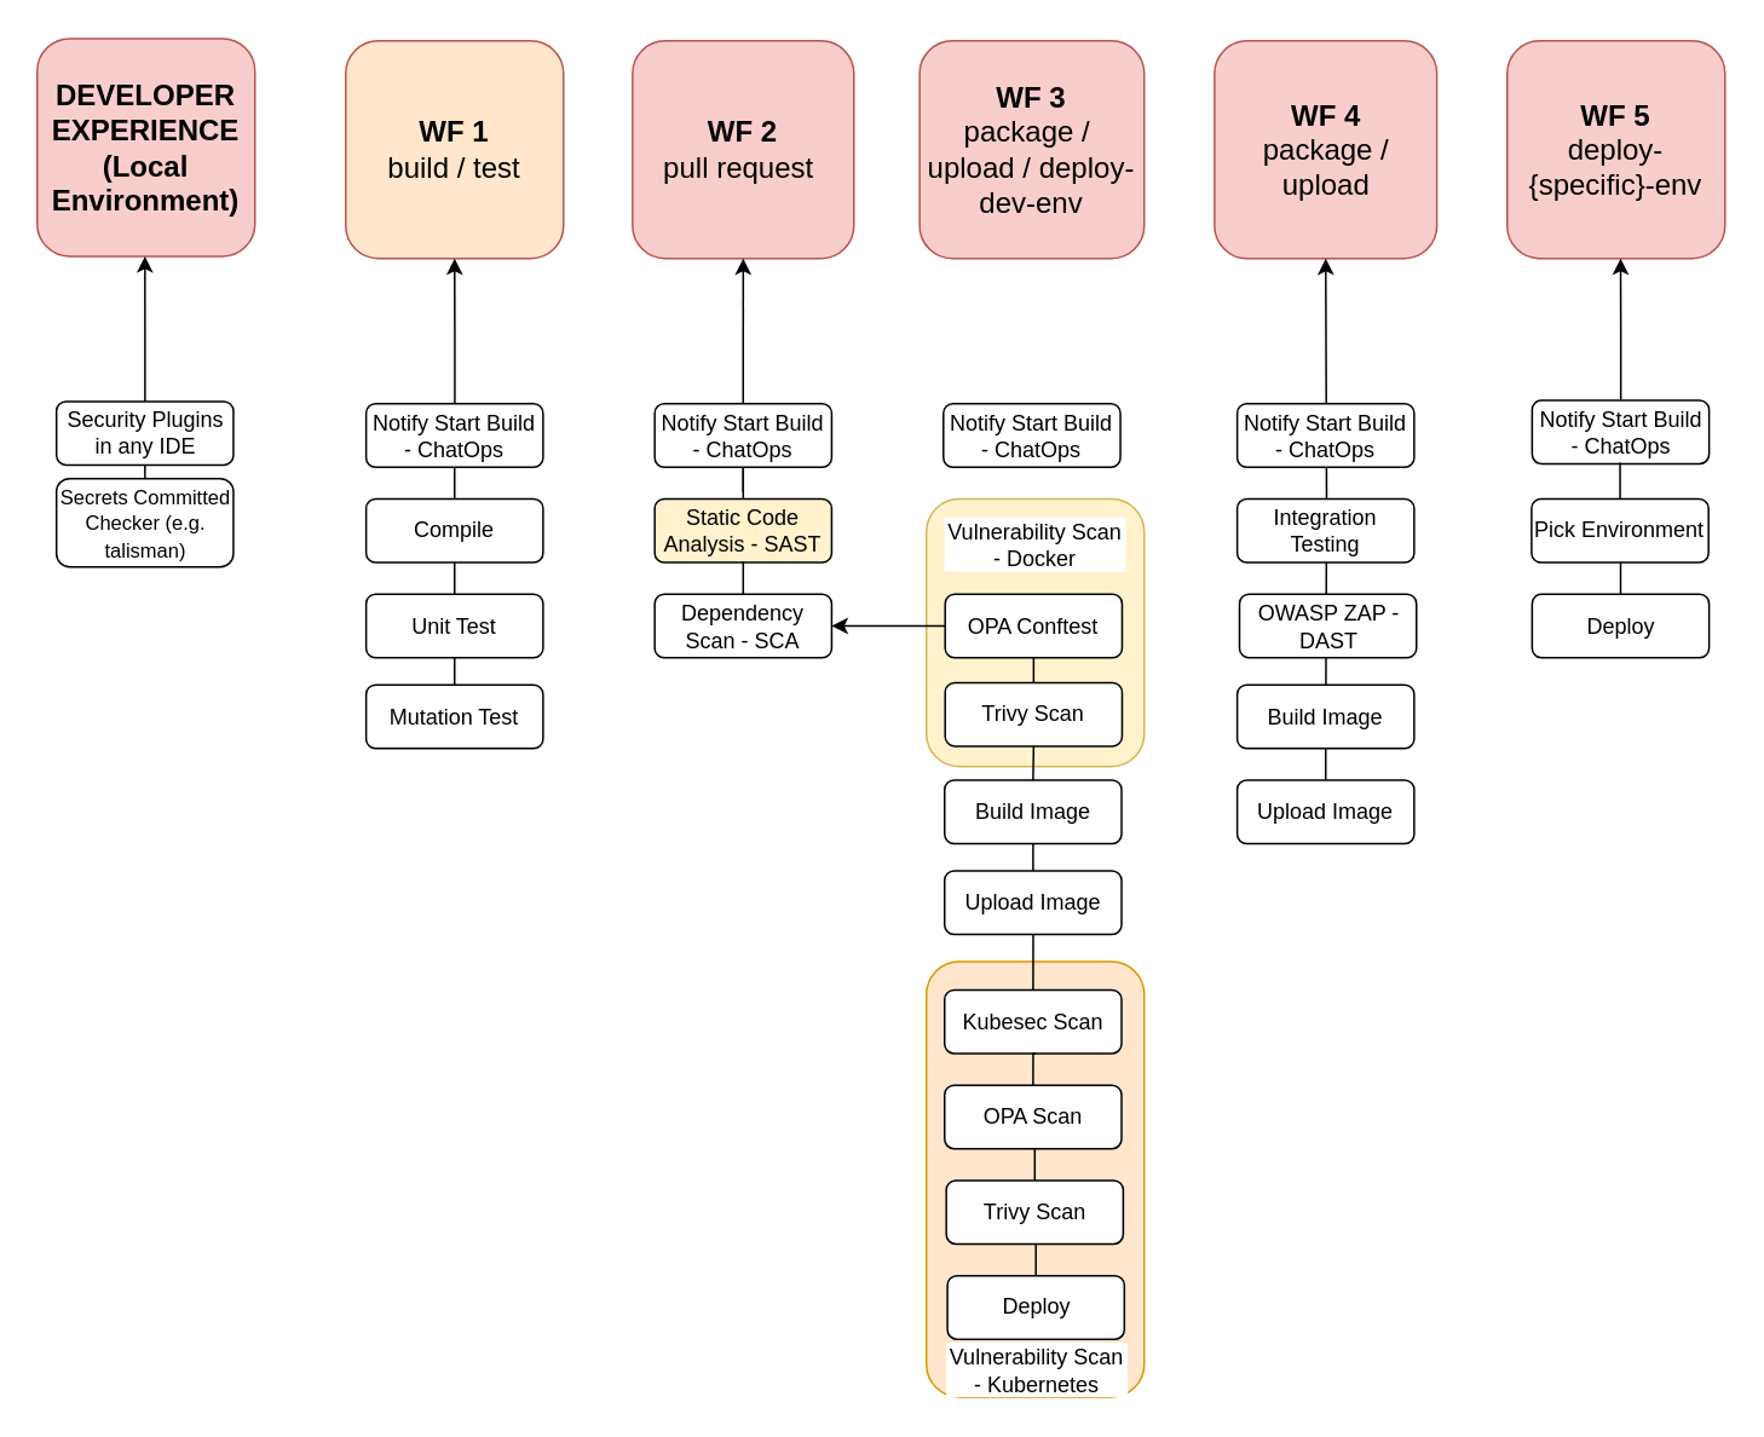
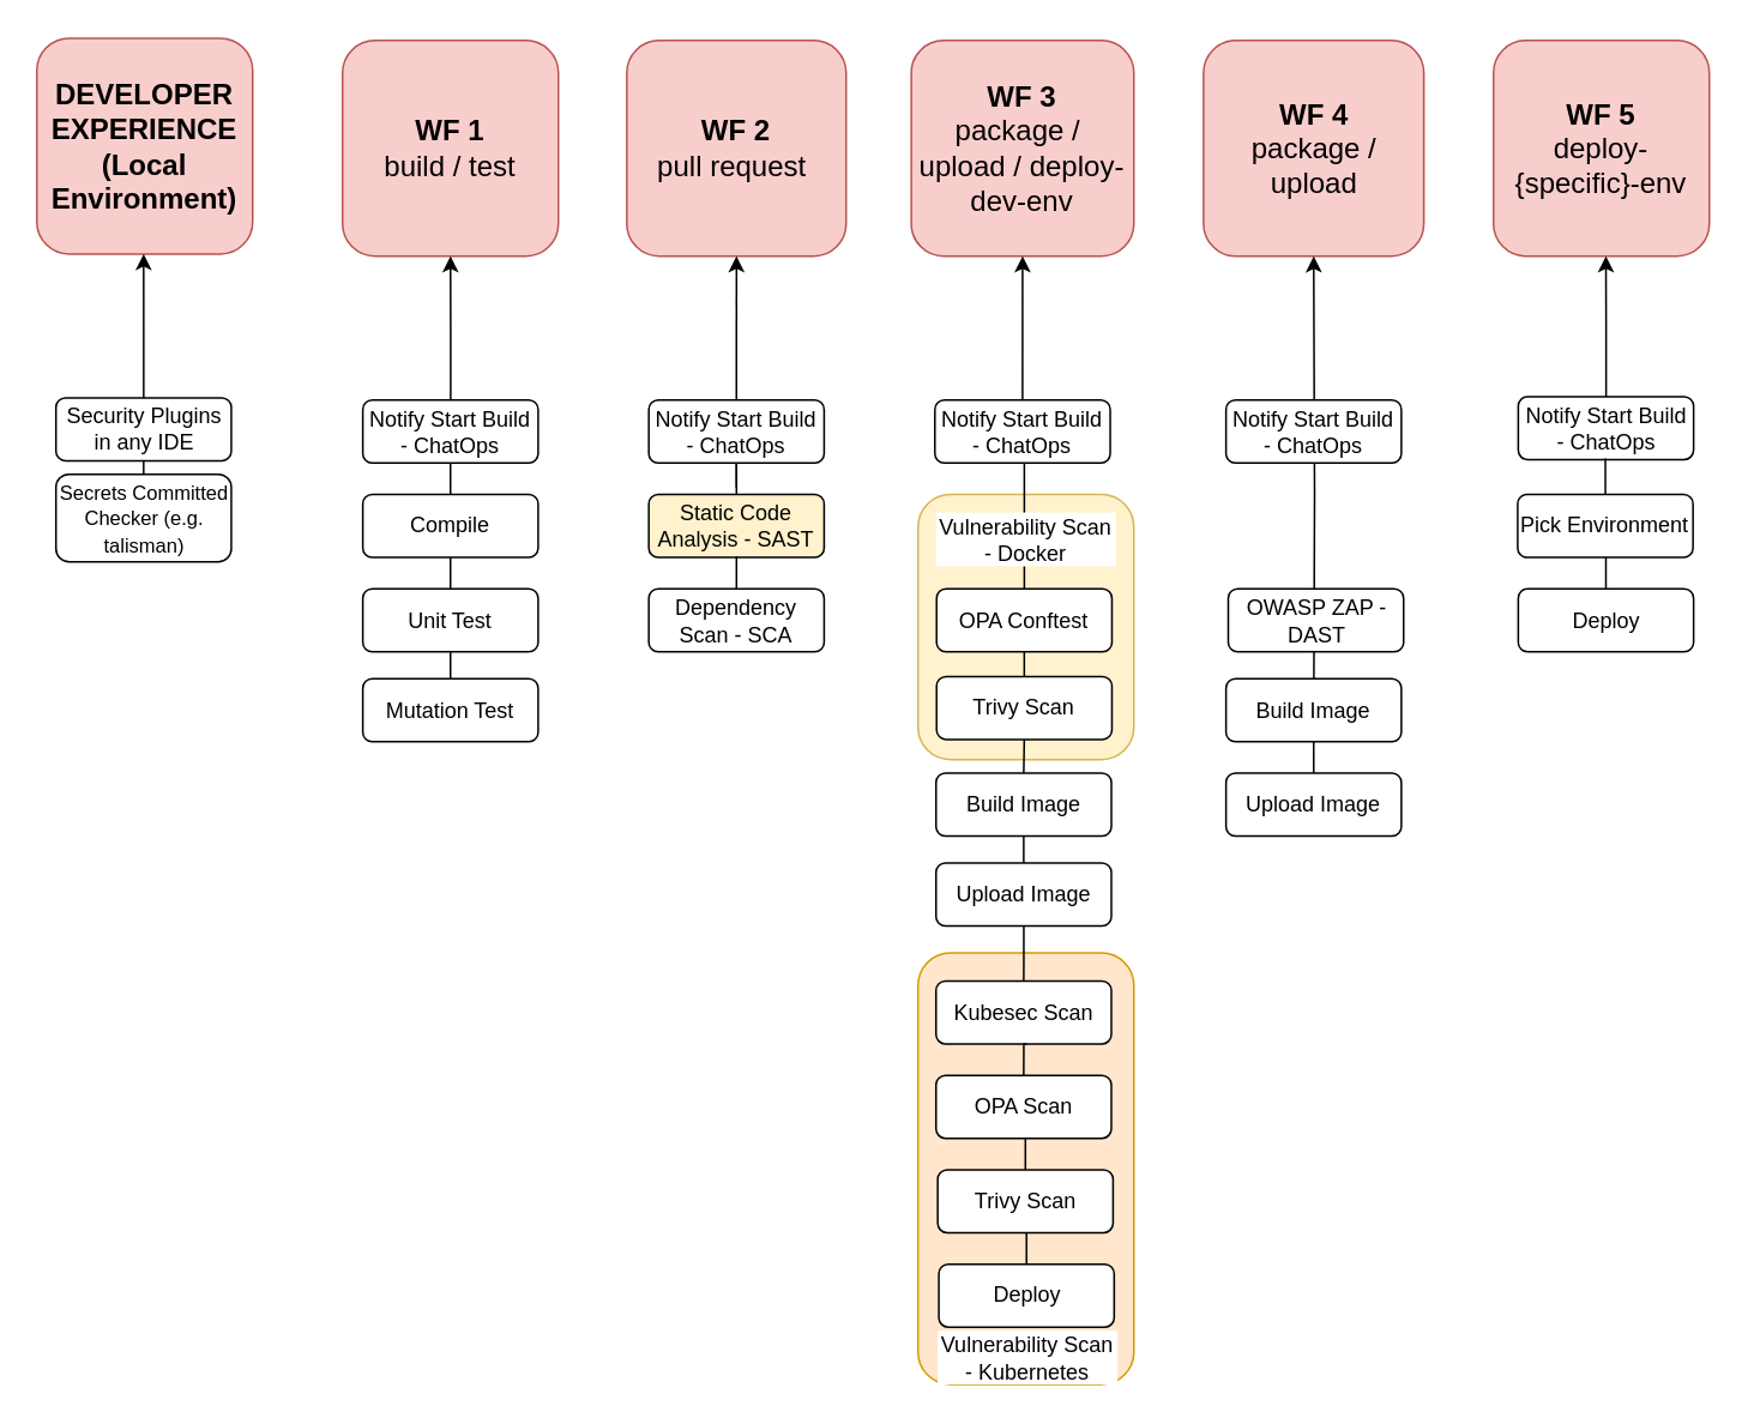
  <mxCell id="0" />
  <mxCell id="1" parent="0" />
  <mxCell id="2" style="edgeStyle=orthogonalEdgeStyle;rounded=0;orthogonalLoop=1;jettySize=auto;html=1;exitX=0.5;exitY=0;exitDx=0;exitDy=0;entryX=0.5;entryY=1;entryDx=0;entryDy=0;endArrow=none;endFill=0;" edge="1" parent="1" source="43" target="13"><mxGeometry relative="1" as="geometry"><mxPoint x="251.25" y="424.5" as="sourcePoint" /></mxGeometry></mxCell>
  <mxCell id="3" value="" style="rounded=1;whiteSpace=wrap;html=1;fillColor=#ffe6cc;strokeColor=#d79b00;" vertex="1" parent="1"><mxGeometry x="510" y="529.5" width="120" height="240" as="geometry" /></mxCell>
  <mxCell id="4" value="" style="rounded=1;whiteSpace=wrap;html=1;fillColor=#fff2cc;strokeColor=#d6b656;" vertex="1" parent="1"><mxGeometry x="510" y="274.5" width="120" height="147.5" as="geometry" /></mxCell>
- <mxCell id="5" value="&lt;font style=&quot;font-size: 16px;&quot;&gt;&lt;b&gt;WF 1&lt;/b&gt;&lt;br&gt;&lt;font style=&quot;font-size: 16px;&quot;&gt;build / test&lt;/font&gt;&lt;/font&gt;" style="rounded=1;whiteSpace=wrap;html=1;fillColor=#ffe6cc;strokeColor=#b85450;" vertex="1" parent="1"><mxGeometry x="190" y="22" width="120" height="120" as="geometry" /></mxCell>
+ <mxCell id="5" value="&lt;font style=&quot;font-size: 16px;&quot;&gt;&lt;b&gt;WF 1&lt;/b&gt;&lt;br&gt;&lt;font style=&quot;font-size: 16px;&quot;&gt;build / test&lt;/font&gt;&lt;/font&gt;" style="rounded=1;whiteSpace=wrap;html=1;fillColor=#f8cecc;strokeColor=#b85450;" vertex="1" parent="1"><mxGeometry x="190" y="22" width="120" height="120" as="geometry" /></mxCell>
  <mxCell id="6" value="&lt;font style=&quot;font-size: 16px;&quot;&gt;&lt;b&gt;WF 2&lt;br&gt;&lt;/b&gt;pull request&amp;nbsp;&lt;br&gt;&lt;/font&gt;" style="rounded=1;whiteSpace=wrap;html=1;fillColor=#f8cecc;strokeColor=#b85450;" vertex="1" parent="1"><mxGeometry x="348.06" y="22" width="121.94" height="120" as="geometry" /></mxCell>
  <mxCell id="7" value="&lt;font style=&quot;font-size: 16px;&quot;&gt;&lt;b style=&quot;&quot;&gt;WF 3&lt;/b&gt;&lt;br&gt;&lt;font style=&quot;font-size: 16px;&quot;&gt;package /&amp;nbsp; upload / deploy-dev-env&lt;/font&gt;&lt;/font&gt;" style="rounded=1;whiteSpace=wrap;html=1;fillColor=#f8cecc;strokeColor=#b85450;" vertex="1" parent="1"><mxGeometry x="506.25" y="22" width="123.75" height="120" as="geometry" /></mxCell>
  <mxCell id="8" value="&lt;font style=&quot;font-size: 16px;&quot;&gt;&lt;b&gt;WF 4&lt;br&gt;&lt;/b&gt;package / upload&lt;/font&gt;" style="rounded=1;whiteSpace=wrap;html=1;fillColor=#f8cecc;strokeColor=#b85450;" vertex="1" parent="1"><mxGeometry x="668.75" y="22" width="122.5" height="120" as="geometry" /></mxCell>
  <mxCell id="9" value="&lt;font style=&quot;font-size: 16px;&quot;&gt;&lt;b&gt;WF 5&lt;br&gt;&lt;/b&gt;&lt;font style=&quot;font-size: 16px;&quot;&gt;deploy-{specific}-env&lt;/font&gt;&lt;/font&gt;" style="rounded=1;whiteSpace=wrap;html=1;fillColor=#f8cecc;strokeColor=#b85450;" vertex="1" parent="1"><mxGeometry x="830" y="22" width="120" height="120" as="geometry" /></mxCell>
  <mxCell id="10" value="Compile" style="rounded=1;whiteSpace=wrap;html=1;" vertex="1" parent="1"><mxGeometry x="201.25" y="274.5" width="97.5" height="35" as="geometry" /></mxCell>
  <mxCell id="11" value="Unit Test" style="rounded=1;whiteSpace=wrap;html=1;" vertex="1" parent="1"><mxGeometry x="201.25" y="327" width="97.5" height="35" as="geometry" /></mxCell>
  <mxCell id="12" style="edgeStyle=orthogonalEdgeStyle;rounded=0;orthogonalLoop=1;jettySize=auto;html=1;entryX=0.5;entryY=1;entryDx=0;entryDy=0;fontSize=16;endArrow=classic;endFill=1;strokeColor=#000000;" edge="1" parent="1" source="13" target="5"><mxGeometry relative="1" as="geometry" /></mxCell>
  <mxCell id="13" value="Notify Start Build - ChatOps" style="rounded=1;whiteSpace=wrap;html=1;" vertex="1" parent="1"><mxGeometry x="201.25" y="222" width="97.5" height="35" as="geometry" /></mxCell>
  <mxCell id="14" style="edgeStyle=orthogonalEdgeStyle;rounded=0;orthogonalLoop=1;jettySize=auto;html=1;exitX=0.5;exitY=1;exitDx=0;exitDy=0;entryX=0.5;entryY=0;entryDx=0;entryDy=0;fontSize=16;endArrow=none;endFill=0;strokeColor=#000000;" edge="1" parent="1" target="16"><mxGeometry relative="1" as="geometry"><mxPoint x="409.03" y="257" as="sourcePoint" /></mxGeometry></mxCell>
  <mxCell id="15" style="edgeStyle=orthogonalEdgeStyle;rounded=0;orthogonalLoop=1;jettySize=auto;html=1;entryX=0.5;entryY=1;entryDx=0;entryDy=0;fontSize=16;endArrow=classic;endFill=1;strokeColor=#000000;" edge="1" parent="1"><mxGeometry relative="1" as="geometry"><mxPoint x="409.03" y="142" as="targetPoint" /><mxPoint x="409" y="270.75" as="sourcePoint" /></mxGeometry></mxCell>
  <mxCell id="16" value="Static Code Analysis - SAST" style="rounded=1;whiteSpace=wrap;html=1;fillColor=#fff2cc;" vertex="1" parent="1"><mxGeometry x="360.28" y="274.5" width="97.5" height="35" as="geometry" /></mxCell>
- <mxCell id="17" style="edgeStyle=orthogonalEdgeStyle;rounded=0;orthogonalLoop=1;jettySize=auto;html=1;" edge="1" parent="1" source="18" target="57"><mxGeometry relative="1" as="geometry" /></mxCell>
+ <mxCell id="17" style="edgeStyle=orthogonalEdgeStyle;rounded=0;orthogonalLoop=1;jettySize=auto;html=1;entryX=0.5;entryY=1;entryDx=0;entryDy=0;" edge="1" parent="1" source="18" target="7"><mxGeometry relative="1" as="geometry" /></mxCell>
  <mxCell id="18" value="&lt;font style=&quot;font-size: 12px;&quot;&gt;OPA Conftest&lt;/font&gt;" style="rounded=1;whiteSpace=wrap;html=1;" vertex="1" parent="1"><mxGeometry x="520.31" y="327" width="97.5" height="35" as="geometry" /></mxCell>
  <mxCell id="19" style="edgeStyle=orthogonalEdgeStyle;rounded=0;orthogonalLoop=1;jettySize=auto;html=1;exitX=0.5;exitY=0;exitDx=0;exitDy=0;entryX=0.5;entryY=1;entryDx=0;entryDy=0;endArrow=none;endFill=0;" edge="1" parent="1" source="21" target="18"><mxGeometry relative="1" as="geometry" /></mxCell>
  <mxCell id="20" style="edgeStyle=orthogonalEdgeStyle;rounded=0;orthogonalLoop=1;jettySize=auto;html=1;exitX=0.5;exitY=1;exitDx=0;exitDy=0;entryX=0.5;entryY=0;entryDx=0;entryDy=0;fontSize=16;endArrow=none;endFill=0;strokeColor=#000000;" edge="1" parent="1" source="21" target="22"><mxGeometry relative="1" as="geometry" /></mxCell>
  <mxCell id="21" value="Trivy Scan" style="rounded=1;whiteSpace=wrap;html=1;" vertex="1" parent="1"><mxGeometry x="520.31" y="375.75" width="97.5" height="35" as="geometry" /></mxCell>
  <mxCell id="22" value="Build Image" style="rounded=1;whiteSpace=wrap;html=1;" vertex="1" parent="1"><mxGeometry x="520.01" y="429.5" width="97.5" height="35" as="geometry" /></mxCell>
  <mxCell id="23" style="edgeStyle=orthogonalEdgeStyle;rounded=0;orthogonalLoop=1;jettySize=auto;html=1;exitX=0.5;exitY=1;exitDx=0;exitDy=0;entryX=0.5;entryY=0;entryDx=0;entryDy=0;fontSize=16;endArrow=none;endFill=0;strokeColor=#000000;" edge="1" parent="1" target="24"><mxGeometry relative="1" as="geometry"><mxPoint x="568.76" y="464.5" as="sourcePoint" /></mxGeometry></mxCell>
  <mxCell id="24" value="Upload Image" style="rounded=1;whiteSpace=wrap;html=1;" vertex="1" parent="1"><mxGeometry x="520" y="479.5" width="97.5" height="35" as="geometry" /></mxCell>
  <mxCell id="25" style="edgeStyle=orthogonalEdgeStyle;rounded=0;orthogonalLoop=1;jettySize=auto;html=1;entryX=0.5;entryY=0;entryDx=0;entryDy=0;fontSize=16;endArrow=none;endFill=0;strokeColor=#000000;" edge="1" parent="1" source="24" target="26"><mxGeometry relative="1" as="geometry"><mxPoint x="569.69" y="527.63" as="sourcePoint" /></mxGeometry></mxCell>
  <mxCell id="26" value="Kubesec Scan" style="rounded=1;whiteSpace=wrap;html=1;" vertex="1" parent="1"><mxGeometry x="520" y="545.13" width="97.5" height="35" as="geometry" /></mxCell>
  <mxCell id="27" style="edgeStyle=orthogonalEdgeStyle;rounded=0;orthogonalLoop=1;jettySize=auto;html=1;exitX=0.5;exitY=1;exitDx=0;exitDy=0;entryX=0.5;entryY=0;entryDx=0;entryDy=0;fontSize=16;endArrow=none;endFill=0;strokeColor=#000000;" edge="1" parent="1" target="28"><mxGeometry relative="1" as="geometry"><mxPoint x="570.31" y="580.13" as="sourcePoint" /></mxGeometry></mxCell>
  <mxCell id="28" value="OPA Scan" style="rounded=1;whiteSpace=wrap;html=1;" vertex="1" parent="1"><mxGeometry x="520" y="597.63" width="97.5" height="35" as="geometry" /></mxCell>
  <mxCell id="29" style="edgeStyle=orthogonalEdgeStyle;rounded=0;orthogonalLoop=1;jettySize=auto;html=1;exitX=0.5;exitY=1;exitDx=0;exitDy=0;entryX=0.5;entryY=0;entryDx=0;entryDy=0;fontSize=16;endArrow=none;endFill=0;strokeColor=#000000;" edge="1" parent="1" target="30"><mxGeometry relative="1" as="geometry"><mxPoint x="569.69" y="632.63" as="sourcePoint" /></mxGeometry></mxCell>
  <mxCell id="30" value="Trivy Scan" style="rounded=1;whiteSpace=wrap;html=1;" vertex="1" parent="1"><mxGeometry x="520.94" y="650.13" width="97.5" height="35" as="geometry" /></mxCell>
  <mxCell id="31" style="edgeStyle=orthogonalEdgeStyle;rounded=0;orthogonalLoop=1;jettySize=auto;html=1;exitX=0.5;exitY=1;exitDx=0;exitDy=0;entryX=0.5;entryY=0;entryDx=0;entryDy=0;fontSize=16;endArrow=none;endFill=0;strokeColor=#000000;" edge="1" parent="1" target="32"><mxGeometry relative="1" as="geometry"><mxPoint x="570.31" y="685.13" as="sourcePoint" /></mxGeometry></mxCell>
  <mxCell id="32" value="Deploy" style="rounded=1;whiteSpace=wrap;html=1;" vertex="1" parent="1"><mxGeometry x="521.56" y="702.63" width="97.5" height="35" as="geometry" /></mxCell>
  <mxCell id="33" style="edgeStyle=orthogonalEdgeStyle;rounded=0;orthogonalLoop=1;jettySize=auto;html=1;entryX=0.5;entryY=1;entryDx=0;entryDy=0;" edge="1" parent="1" target="8"><mxGeometry relative="1" as="geometry"><mxPoint x="730" y="405.75" as="sourcePoint" /></mxGeometry></mxCell>
  <mxCell id="34" value="Build Image" style="rounded=1;whiteSpace=wrap;html=1;" vertex="1" parent="1"><mxGeometry x="681.25" y="377" width="97.5" height="35" as="geometry" /></mxCell>
  <mxCell id="35" style="edgeStyle=orthogonalEdgeStyle;rounded=0;orthogonalLoop=1;jettySize=auto;html=1;exitX=0.5;exitY=1;exitDx=0;exitDy=0;entryX=0.5;entryY=0;entryDx=0;entryDy=0;fontSize=16;endArrow=none;endFill=0;strokeColor=#000000;" edge="1" parent="1" target="36"><mxGeometry relative="1" as="geometry"><mxPoint x="730" y="412" as="sourcePoint" /></mxGeometry></mxCell>
  <mxCell id="36" value="Upload Image" style="rounded=1;whiteSpace=wrap;html=1;" vertex="1" parent="1"><mxGeometry x="681.25" y="429.5" width="97.5" height="35" as="geometry" /></mxCell>
  <mxCell id="37" style="edgeStyle=orthogonalEdgeStyle;rounded=0;orthogonalLoop=1;jettySize=auto;html=1;entryX=0.5;entryY=1;entryDx=0;entryDy=0;startArrow=none;" edge="1" parent="1" source="50"><mxGeometry relative="1" as="geometry"><mxPoint x="892.5" y="142" as="targetPoint" /></mxGeometry></mxCell>
  <mxCell id="38" value="Pick Environment" style="rounded=1;whiteSpace=wrap;html=1;" vertex="1" parent="1"><mxGeometry x="843.44" y="274.5" width="97.5" height="35" as="geometry" /></mxCell>
  <mxCell id="39" style="edgeStyle=orthogonalEdgeStyle;rounded=0;orthogonalLoop=1;jettySize=auto;html=1;exitX=0.5;exitY=1;exitDx=0;exitDy=0;entryX=0.5;entryY=0;entryDx=0;entryDy=0;fontSize=16;endArrow=none;endFill=0;strokeColor=#000000;" edge="1" parent="1" target="40"><mxGeometry relative="1" as="geometry"><mxPoint x="892.5" y="309.5" as="sourcePoint" /></mxGeometry></mxCell>
  <mxCell id="40" value="Deploy" style="rounded=1;whiteSpace=wrap;html=1;" vertex="1" parent="1"><mxGeometry x="843.75" y="327" width="97.5" height="35" as="geometry" /></mxCell>
  <mxCell id="41" value="Vulnerability Scan - Docker" style="text;html=1;strokeColor=none;fillColor=default;align=center;verticalAlign=middle;whiteSpace=wrap;rounded=0;" vertex="1" parent="1"><mxGeometry x="520" y="284.5" width="100" height="30" as="geometry" /></mxCell>
  <mxCell id="42" value="Vulnerability Scan - Kubernetes" style="text;html=1;strokeColor=none;fillColor=default;align=center;verticalAlign=middle;whiteSpace=wrap;rounded=0;" vertex="1" parent="1"><mxGeometry x="520.94" y="739.5" width="100" height="30" as="geometry" /></mxCell>
  <mxCell id="43" value="Mutation Test" style="rounded=1;whiteSpace=wrap;html=1;" vertex="1" parent="1"><mxGeometry x="201.25" y="377" width="97.5" height="35" as="geometry" /></mxCell>
  <mxCell id="44" value="Notify Start Build - ChatOps" style="rounded=1;whiteSpace=wrap;html=1;" vertex="1" parent="1"><mxGeometry x="360.28" y="222" width="97.5" height="35" as="geometry" /></mxCell>
  <mxCell id="45" style="edgeStyle=orthogonalEdgeStyle;rounded=0;orthogonalLoop=1;jettySize=auto;html=1;exitX=0.5;exitY=0;exitDx=0;exitDy=0;entryX=0.5;entryY=1;entryDx=0;entryDy=0;endArrow=none;endFill=0;" edge="1" parent="1" source="57"><mxGeometry relative="1" as="geometry"><mxPoint x="409.03" y="308.88" as="targetPoint" /><mxPoint x="408.75" y="377" as="sourcePoint" /></mxGeometry></mxCell>
  <mxCell id="46" value="Notify Start Build - ChatOps" style="rounded=1;whiteSpace=wrap;html=1;" vertex="1" parent="1"><mxGeometry x="519.37" y="222" width="97.5" height="35" as="geometry" /></mxCell>
  <mxCell id="47" value="Notify Start Build - ChatOps" style="rounded=1;whiteSpace=wrap;html=1;" vertex="1" parent="1"><mxGeometry x="681.25" y="222" width="97.5" height="35" as="geometry" /></mxCell>
- <mxCell id="48" value="Integration Testing" style="rounded=1;whiteSpace=wrap;html=1;" vertex="1" parent="1"><mxGeometry x="681.25" y="274.5" width="97.5" height="35" as="geometry" /></mxCell>
  <mxCell id="49" value="OWASP ZAP - DAST" style="rounded=1;whiteSpace=wrap;html=1;" vertex="1" parent="1"><mxGeometry x="682.5" y="327" width="97.5" height="35" as="geometry" /></mxCell>
  <mxCell id="50" value="Notify Start Build - ChatOps" style="rounded=1;whiteSpace=wrap;html=1;" vertex="1" parent="1"><mxGeometry x="843.75" y="220.13" width="97.5" height="35" as="geometry" /></mxCell>
  <mxCell id="51" value="" style="edgeStyle=orthogonalEdgeStyle;rounded=0;orthogonalLoop=1;jettySize=auto;html=1;entryX=0.5;entryY=1;entryDx=0;entryDy=0;endArrow=none;" edge="1" parent="1" source="38" target="50"><mxGeometry relative="1" as="geometry"><mxPoint x="892.5" y="142" as="targetPoint" /><mxPoint x="892.143" y="284.5" as="sourcePoint" /></mxGeometry></mxCell>
  <mxCell id="52" value="&lt;span style=&quot;font-size: 16px;&quot;&gt;&lt;b&gt;DEVELOPER&lt;br&gt;EXPERIENCE&lt;br&gt;(Local Environment)&lt;br&gt;&lt;/b&gt;&lt;/span&gt;" style="rounded=1;whiteSpace=wrap;html=1;fillColor=#f8cecc;strokeColor=#b85450;" vertex="1" parent="1"><mxGeometry x="20" y="20.75" width="120" height="120" as="geometry" /></mxCell>
  <mxCell id="53" style="edgeStyle=orthogonalEdgeStyle;rounded=0;orthogonalLoop=1;jettySize=auto;html=1;exitX=0.5;exitY=0;exitDx=0;exitDy=0;entryX=0.5;entryY=1;entryDx=0;entryDy=0;endArrow=none;endFill=0;" edge="1" parent="1" source="54" target="56"><mxGeometry relative="1" as="geometry"><mxPoint x="80.63" y="423.25" as="sourcePoint" /></mxGeometry></mxCell>
  <mxCell id="54" value="&lt;font style=&quot;font-size: 11px;&quot;&gt;Secrets Committed Checker (e.g. talisman)&lt;/font&gt;" style="rounded=1;whiteSpace=wrap;html=1;" vertex="1" parent="1"><mxGeometry x="30.63" y="263.25" width="97.5" height="48.75" as="geometry" /></mxCell>
  <mxCell id="55" style="edgeStyle=orthogonalEdgeStyle;rounded=0;orthogonalLoop=1;jettySize=auto;html=1;entryX=0.5;entryY=1;entryDx=0;entryDy=0;fontSize=16;endArrow=classic;endFill=1;strokeColor=#000000;" edge="1" parent="1" source="56"><mxGeometry relative="1" as="geometry"><mxPoint x="79.38" y="140.75" as="targetPoint" /></mxGeometry></mxCell>
  <mxCell id="56" value="Security Plugins in any IDE" style="rounded=1;whiteSpace=wrap;html=1;" vertex="1" parent="1"><mxGeometry x="30.63" y="220.75" width="97.5" height="35" as="geometry" /></mxCell>
  <mxCell id="57" value="Dependency Scan - SCA" style="rounded=1;whiteSpace=wrap;html=1;" vertex="1" parent="1"><mxGeometry x="360.28" y="327" width="97.5" height="35" as="geometry" /></mxCell>
